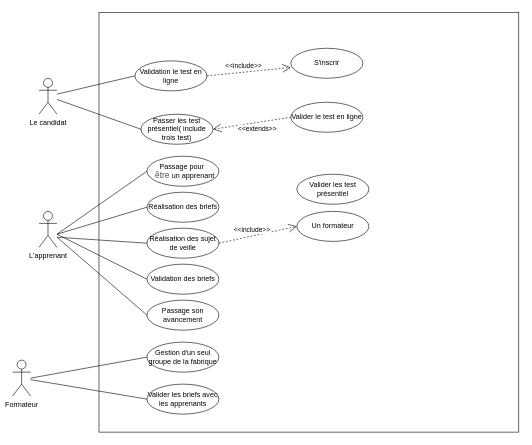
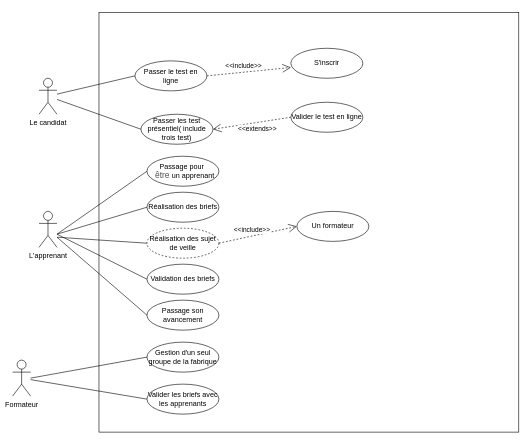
  <mxCell id="0" />
  <mxCell id="1" parent="0" />
  <mxCell id="2" value="" style="whiteSpace=wrap;html=1;aspect=fixed;" vertex="1" parent="1"><mxGeometry x="164" y="20" width="700" height="700" as="geometry" /></mxCell>
  <mxCell id="3" value="Le candidat" style="shape=umlActor;verticalLabelPosition=bottom;verticalAlign=top;html=1;outlineConnect=0;" vertex="1" parent="1"><mxGeometry x="64" y="130" width="30" height="60" as="geometry" /></mxCell>
- <mxCell id="4" value="Validation le test en ligne" style="ellipse;whiteSpace=wrap;html=1;" vertex="1" parent="1"><mxGeometry x="224" y="101" width="120" height="50" as="geometry" /></mxCell>
+ <mxCell id="4" value="Passer le test en ligne" style="ellipse;whiteSpace=wrap;html=1;" vertex="1" parent="1"><mxGeometry x="224" y="101" width="120" height="50" as="geometry" /></mxCell>
  <mxCell id="5" value="" style="endArrow=none;html=1;entryX=0;entryY=0.5;entryDx=0;entryDy=0;" edge="1" parent="1" source="3" target="4"><mxGeometry width="50" height="50" relative="1" as="geometry"><mxPoint x="114" y="255" as="sourcePoint" /><mxPoint x="279" y="257.5" as="targetPoint" /><Array as="points" /></mxGeometry></mxCell>
  <mxCell id="6" value="L'apprenant" style="shape=umlActor;verticalLabelPosition=bottom;verticalAlign=top;html=1;outlineConnect=0;" vertex="1" parent="1"><mxGeometry x="64" y="352" width="30" height="60" as="geometry" /></mxCell>
- <mxCell id="7" value="Réalisation des sujet de veille" style="ellipse;whiteSpace=wrap;html=1;" vertex="1" parent="1"><mxGeometry x="244" y="380" width="120" height="50" as="geometry" /></mxCell>
+ <mxCell id="7" value="Réalisation des sujet de veille" style="ellipse;whiteSpace=wrap;html=1;dashed=1;" vertex="1" parent="1"><mxGeometry x="244" y="380" width="120" height="50" as="geometry" /></mxCell>
  <mxCell id="8" value="Réalisation des briefs" style="ellipse;whiteSpace=wrap;html=1;" vertex="1" parent="1"><mxGeometry x="244" y="320" width="120" height="50" as="geometry" /></mxCell>
  <mxCell id="9" value="" style="endArrow=none;html=1;entryX=0;entryY=0.5;entryDx=0;entryDy=0;" edge="1" parent="1" target="8"><mxGeometry width="50" height="50" relative="1" as="geometry"><mxPoint x="94" y="390" as="sourcePoint" /><mxPoint x="234" y="334.5" as="targetPoint" /><Array as="points" /></mxGeometry></mxCell>
  <mxCell id="10" value="" style="endArrow=none;html=1;entryX=0;entryY=0.5;entryDx=0;entryDy=0;exitX=1;exitY=0.717;exitDx=0;exitDy=0;exitPerimeter=0;" edge="1" parent="1" source="6" target="7"><mxGeometry width="50" height="50" relative="1" as="geometry"><mxPoint x="94" y="350" as="sourcePoint" /><mxPoint x="254" y="330" as="targetPoint" /><Array as="points" /></mxGeometry></mxCell>
  <mxCell id="11" value="Validation des briefs" style="ellipse;whiteSpace=wrap;html=1;" vertex="1" parent="1"><mxGeometry x="244" y="440" width="120" height="50" as="geometry" /></mxCell>
  <mxCell id="12" value="" style="endArrow=none;html=1;entryX=0;entryY=0.5;entryDx=0;entryDy=0;" edge="1" parent="1" target="11"><mxGeometry width="50" height="50" relative="1" as="geometry"><mxPoint x="94" y="390" as="sourcePoint" /><mxPoint x="254" y="405" as="targetPoint" /><Array as="points" /></mxGeometry></mxCell>
  <mxCell id="13" value="Passage son avancement" style="ellipse;whiteSpace=wrap;html=1;" vertex="1" parent="1"><mxGeometry x="244" y="500" width="120" height="50" as="geometry" /></mxCell>
  <mxCell id="14" value="" style="endArrow=none;html=1;entryX=0;entryY=0.5;entryDx=0;entryDy=0;" edge="1" parent="1" source="6" target="13"><mxGeometry width="50" height="50" relative="1" as="geometry"><mxPoint x="104" y="410" as="sourcePoint" /><mxPoint x="254" y="446" as="targetPoint" /><Array as="points" /></mxGeometry></mxCell>
  <mxCell id="15" value="Formateur" style="shape=umlActor;verticalLabelPosition=bottom;verticalAlign=top;html=1;outlineConnect=0;" vertex="1" parent="1"><mxGeometry x="20" y="600" width="30" height="60" as="geometry" /></mxCell>
  <mxCell id="16" value="Gestion d'un seul groupe de la fabrique" style="ellipse;whiteSpace=wrap;html=1;" vertex="1" parent="1"><mxGeometry x="244" y="570" width="120" height="50" as="geometry" /></mxCell>
  <mxCell id="17" value="" style="endArrow=none;html=1;entryX=0;entryY=0.5;entryDx=0;entryDy=0;" edge="1" parent="1" target="16"><mxGeometry width="50" height="50" relative="1" as="geometry"><mxPoint x="50" y="630" as="sourcePoint" /><mxPoint x="254" y="505" as="targetPoint" /><Array as="points" /></mxGeometry></mxCell>
  <mxCell id="18" value="Valider les briefs avec les apprenants" style="ellipse;whiteSpace=wrap;html=1;" vertex="1" parent="1"><mxGeometry x="244" y="640" width="120" height="50" as="geometry" /></mxCell>
  <mxCell id="19" value="" style="endArrow=none;html=1;entryX=0;entryY=0.5;entryDx=0;entryDy=0;" edge="1" parent="1" source="15" target="18"><mxGeometry width="50" height="50" relative="1" as="geometry"><mxPoint x="54" y="590" as="sourcePoint" /><mxPoint x="254" y="560" as="targetPoint" /><Array as="points" /></mxGeometry></mxCell>
  <mxCell id="20" value="Passer les test présentiel( include trois test)" style="ellipse;whiteSpace=wrap;html=1;" vertex="1" parent="1"><mxGeometry x="234" y="190" width="120" height="50" as="geometry" /></mxCell>
  <mxCell id="21" value="&amp;lt;&amp;lt;extends&amp;gt;&amp;gt;" style="endArrow=open;endSize=12;dashed=1;html=1;entryX=1;entryY=0.5;entryDx=0;entryDy=0;exitX=0;exitY=0.5;exitDx=0;exitDy=0;" edge="1" parent="1" source="22" target="20"><mxGeometry x="-0.125" y="10" width="160" relative="1" as="geometry"><mxPoint x="464" y="90" as="sourcePoint" /><mxPoint x="354" y="120" as="targetPoint" /><Array as="points" /><mxPoint as="offset" /></mxGeometry></mxCell>
  <mxCell id="22" value="Valider le test en ligne" style="ellipse;whiteSpace=wrap;html=1;" vertex="1" parent="1"><mxGeometry x="484" y="170" width="120" height="50" as="geometry" /></mxCell>
  <mxCell id="23" value="" style="endArrow=none;html=1;entryX=0;entryY=0.5;entryDx=0;entryDy=0;" edge="1" parent="1" source="3" target="20"><mxGeometry width="50" height="50" relative="1" as="geometry"><mxPoint x="94" y="200" as="sourcePoint" /><mxPoint x="244" y="65" as="targetPoint" /><Array as="points" /></mxGeometry></mxCell>
  <mxCell id="24" value="S'inscrir" style="ellipse;whiteSpace=wrap;html=1;" vertex="1" parent="1"><mxGeometry x="484" y="80" width="120" height="50" as="geometry" /></mxCell>
  <mxCell id="25" value="&amp;lt;&amp;lt;include&amp;gt;&amp;gt;" style="endArrow=open;endSize=12;dashed=1;html=1;entryX=0;entryY=0.64;entryDx=0;entryDy=0;exitX=1;exitY=0.5;exitDx=0;exitDy=0;entryPerimeter=0;" edge="1" parent="1" source="4" target="24"><mxGeometry x="-0.125" y="10" width="160" relative="1" as="geometry"><mxPoint x="609.58" y="233" as="sourcePoint" /><mxPoint x="494" y="215" as="targetPoint" /><Array as="points" /><mxPoint as="offset" /></mxGeometry></mxCell>
  <mxCell id="26" value="Un formateur" style="ellipse;whiteSpace=wrap;html=1;" vertex="1" parent="1"><mxGeometry x="494" y="352" width="120" height="50" as="geometry" /></mxCell>
  <mxCell id="27" value="&amp;lt;&amp;lt;include&amp;gt;&amp;gt;" style="endArrow=open;endSize=12;dashed=1;html=1;entryX=0;entryY=0.5;entryDx=0;entryDy=0;exitX=1;exitY=0.5;exitDx=0;exitDy=0;" edge="1" parent="1" source="7" target="26"><mxGeometry x="-0.125" y="10" width="160" relative="1" as="geometry"><mxPoint x="364" y="426" as="sourcePoint" /><mxPoint x="504" y="412" as="targetPoint" /><Array as="points" /><mxPoint as="offset" /></mxGeometry></mxCell>
  <mxCell id="28" value="Passage pour&amp;nbsp; &amp;nbsp;&amp;nbsp;&lt;span style=&quot;color: rgb(77 , 81 , 86) ; font-family: &amp;#34;arial&amp;#34; , sans-serif ; font-size: 14px ; text-align: left ; background-color: rgb(255 , 255 , 255)&quot;&gt;être&amp;nbsp;&lt;/span&gt;un apprenant" style="ellipse;whiteSpace=wrap;html=1;" vertex="1" parent="1"><mxGeometry x="244" y="260" width="120" height="50" as="geometry" /></mxCell>
  <mxCell id="29" value="" style="endArrow=none;html=1;entryX=0;entryY=0.5;entryDx=0;entryDy=0;" edge="1" parent="1" target="28"><mxGeometry width="50" height="50" relative="1" as="geometry"><mxPoint x="94" y="390" as="sourcePoint" /><mxPoint x="254" y="355" as="targetPoint" /><Array as="points" /></mxGeometry></mxCell>
- <mxCell id="30" value="Valider les test présentiel" style="ellipse;whiteSpace=wrap;html=1;" vertex="1" parent="1"><mxGeometry x="494" y="290" width="120" height="50" as="geometry" /></mxCell>
